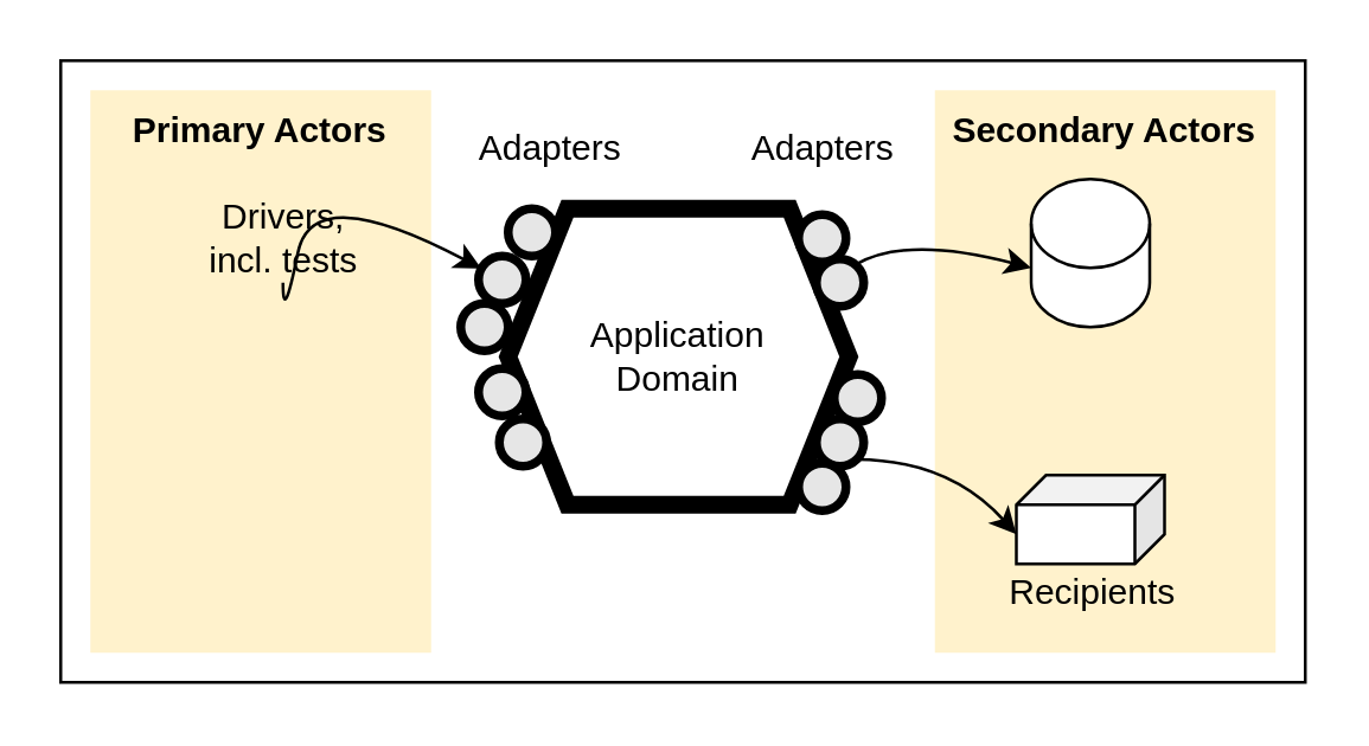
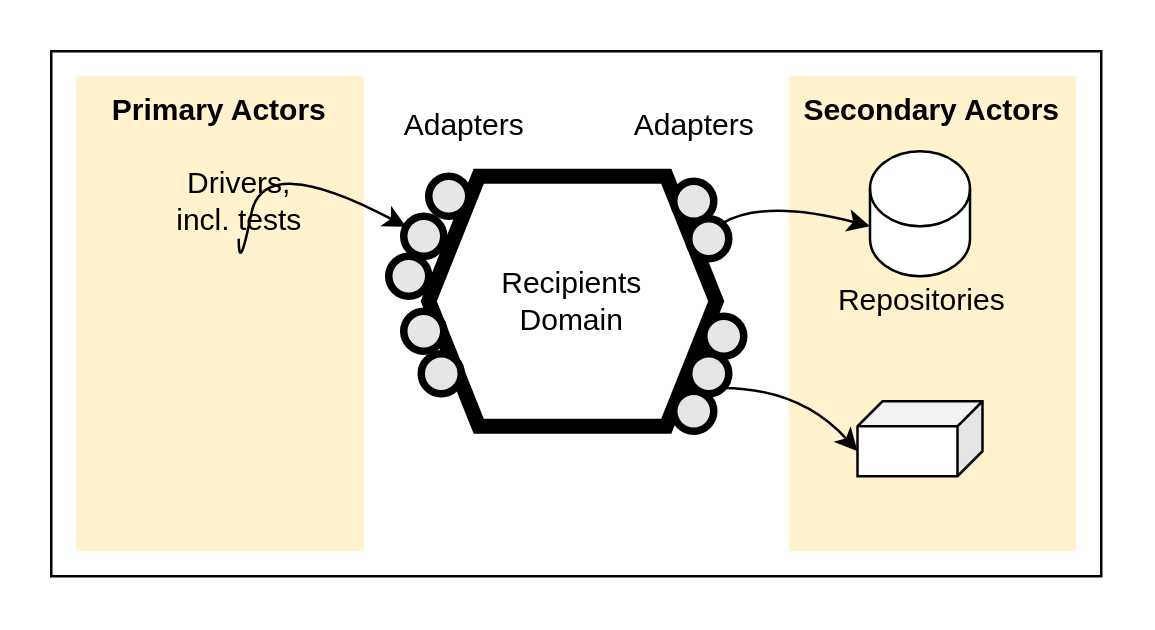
  <mxCell id="0" />
  <mxCell id="1" parent="0" />
  <mxCell id="2" value="" style="rounded=0;whiteSpace=wrap;html=1;fontFamily=Arial;fontSize=12;strokeWidth=1;fillColor=none;" parent="1" vertex="1"><mxGeometry x="20" y="20" width="420" height="210" as="geometry" /></mxCell>
  <mxCell id="3" value="&lt;span style=&quot;font-weight: 700&quot;&gt;Secondary Actors&lt;/span&gt;" style="rounded=0;whiteSpace=wrap;html=1;fontFamily=Arial;fontSize=12;fillColor=#fff2cc;strokeColor=none;verticalAlign=top;" parent="1" vertex="1"><mxGeometry x="315" y="30" width="115" height="190" as="geometry" /></mxCell>
  <mxCell id="4" value="&lt;span style=&quot;font-weight: 700&quot;&gt;Primary Actors&lt;/span&gt;" style="rounded=0;whiteSpace=wrap;html=1;fontFamily=Arial;fontSize=12;fillColor=#fff2cc;strokeColor=none;verticalAlign=top;" parent="1" vertex="1"><mxGeometry x="30" y="30" width="115" height="190" as="geometry" /></mxCell>
- <mxCell id="5" value="Application&lt;br&gt;Domain" style="shape=hexagon;perimeter=hexagonPerimeter2;whiteSpace=wrap;html=1;fixedSize=1;fontFamily=Arial;strokeWidth=6;" parent="1" vertex="1"><mxGeometry x="171" y="70" width="115" height="100" as="geometry" /></mxCell>
+ <mxCell id="5" value="Recipients&lt;br&gt;Domain" style="shape=hexagon;perimeter=hexagonPerimeter2;whiteSpace=wrap;html=1;fixedSize=1;fontFamily=Arial;strokeWidth=6;" parent="1" vertex="1"><mxGeometry x="171" y="70" width="115" height="100" as="geometry" /></mxCell>
  <mxCell id="6" value="Drivers,&lt;br&gt;incl. tests" style="text;html=1;resizable=0;autosize=1;align=center;verticalAlign=middle;points=[];fillColor=none;strokeColor=none;rounded=0;fontFamily=Arial;" parent="1" vertex="1"><mxGeometry x="65" y="65" width="60" height="30" as="geometry" /></mxCell>
  <mxCell id="7" value="" style="curved=1;endArrow=classic;html=1;rounded=0;fontFamily=Arial;" parent="1" source="6" target="17" edge="1"><mxGeometry width="50" height="50" relative="1" as="geometry"><mxPoint x="35" y="120" as="sourcePoint" /><mxPoint x="85" y="70" as="targetPoint" /><Array as="points"><mxPoint x="95" y="110" /><mxPoint x="105" y="60" /></Array></mxGeometry></mxCell>
  <mxCell id="8" value="" style="curved=1;endArrow=none;html=1;rounded=0;entryX=0;entryY=1;entryDx=0;entryDy=0;exitX=0;exitY=0;exitDx=0;exitDy=30;exitPerimeter=0;startArrow=classic;startFill=1;endFill=0;fontFamily=Arial;" parent="1" source="10" target="22" edge="1"><mxGeometry width="50" height="50" relative="1" as="geometry"><mxPoint x="300" y="140" as="sourcePoint" /><mxPoint x="350" y="90" as="targetPoint" /><Array as="points"><mxPoint x="290" y="75" /></Array></mxGeometry></mxCell>
  <mxCell id="9" value="" style="group;fontFamily=Arial;" parent="1" vertex="1" connectable="0"><mxGeometry x="327.5" y="60" width="80" height="80" as="geometry" /></mxCell>
  <mxCell id="10" value="" style="shape=cylinder3;whiteSpace=wrap;html=1;boundedLbl=1;backgroundOutline=1;size=15;fontFamily=Arial;" parent="9" vertex="1"><mxGeometry x="20" width="40" height="50" as="geometry" /></mxCell>
+ <mxCell id="11" value="Repositories" style="text;html=1;resizable=0;autosize=1;align=center;verticalAlign=middle;points=[];fillColor=none;strokeColor=none;rounded=0;fontFamily=Arial;" parent="9" vertex="1"><mxGeometry y="50" width="80" height="20" as="geometry" /></mxCell>
  <mxCell id="12" value="" style="curved=1;endArrow=classic;html=1;rounded=0;fontFamily=Arial;entryX=0;entryY=0;entryDx=50;entryDy=20;entryPerimeter=0;exitX=1;exitY=1;exitDx=0;exitDy=0;" parent="1" source="24" target="14" edge="1"><mxGeometry width="50" height="50" relative="1" as="geometry"><mxPoint x="230" y="280" as="sourcePoint" /><mxPoint x="280" y="230" as="targetPoint" /><Array as="points"><mxPoint x="320" y="155" /></Array></mxGeometry></mxCell>
  <mxCell id="13" value="" style="group;fontFamily=Arial;" parent="1" vertex="1" connectable="0"><mxGeometry x="332.5" y="160" width="70" height="50" as="geometry" /></mxCell>
  <mxCell id="14" value="" style="shape=cube;whiteSpace=wrap;html=1;boundedLbl=1;backgroundOutline=1;darkOpacity=0.05;darkOpacity2=0.1;fontFamily=Arial;rotation=0;flipH=1;flipV=0;size=10;" parent="13" vertex="1"><mxGeometry x="10" width="50" height="30" as="geometry" /></mxCell>
- <mxCell id="15" value="Recipients" style="text;html=1;resizable=0;autosize=1;align=center;verticalAlign=middle;points=[];fillColor=none;strokeColor=none;rounded=0;fontFamily=Arial;" parent="13" vertex="1"><mxGeometry y="30" width="70" height="20" as="geometry" /></mxCell>
  <mxCell id="16" value="" style="ellipse;whiteSpace=wrap;html=1;aspect=fixed;fontFamily=Arial;fontSize=12;strokeWidth=3;fillColor=#E6E6E6;" parent="1" vertex="1"><mxGeometry x="171" y="70" width="16" height="16" as="geometry" /></mxCell>
  <mxCell id="17" value="" style="ellipse;whiteSpace=wrap;html=1;aspect=fixed;fontFamily=Arial;fontSize=12;strokeWidth=3;fillColor=#E6E6E6;" parent="1" vertex="1"><mxGeometry x="161" y="86" width="16" height="16" as="geometry" /></mxCell>
  <mxCell id="18" value="" style="ellipse;whiteSpace=wrap;html=1;aspect=fixed;fontFamily=Arial;fontSize=12;strokeWidth=3;fillColor=#E6E6E6;" parent="1" vertex="1"><mxGeometry x="155" y="102" width="16" height="16" as="geometry" /></mxCell>
  <mxCell id="19" value="" style="ellipse;whiteSpace=wrap;html=1;aspect=fixed;fontFamily=Arial;fontSize=12;strokeWidth=3;fillColor=#E6E6E6;" parent="1" vertex="1"><mxGeometry x="161" y="124" width="16" height="16" as="geometry" /></mxCell>
  <mxCell id="20" value="" style="ellipse;whiteSpace=wrap;html=1;aspect=fixed;fontFamily=Arial;fontSize=12;strokeWidth=3;fillColor=#E6E6E6;" parent="1" vertex="1"><mxGeometry x="168" y="141" width="16" height="16" as="geometry" /></mxCell>
  <mxCell id="21" value="" style="ellipse;whiteSpace=wrap;html=1;aspect=fixed;fontFamily=Arial;fontSize=12;strokeWidth=3;fillColor=#E6E6E6;" parent="1" vertex="1"><mxGeometry x="269" y="72" width="16" height="16" as="geometry" /></mxCell>
  <mxCell id="22" value="" style="ellipse;whiteSpace=wrap;html=1;aspect=fixed;fontFamily=Arial;fontSize=12;strokeWidth=3;fillColor=#E6E6E6;" parent="1" vertex="1"><mxGeometry x="275" y="87" width="16" height="16" as="geometry" /></mxCell>
  <mxCell id="23" value="" style="ellipse;whiteSpace=wrap;html=1;aspect=fixed;fontFamily=Arial;fontSize=12;strokeWidth=3;fillColor=#E6E6E6;" parent="1" vertex="1"><mxGeometry x="281" y="126" width="16" height="16" as="geometry" /></mxCell>
  <mxCell id="24" value="" style="ellipse;whiteSpace=wrap;html=1;aspect=fixed;fontFamily=Arial;fontSize=12;strokeWidth=3;fillColor=#E6E6E6;" parent="1" vertex="1"><mxGeometry x="275" y="141" width="16" height="16" as="geometry" /></mxCell>
  <mxCell id="25" value="" style="ellipse;whiteSpace=wrap;html=1;aspect=fixed;fontFamily=Arial;fontSize=12;strokeWidth=3;fillColor=#E6E6E6;" parent="1" vertex="1"><mxGeometry x="269" y="156" width="16" height="16" as="geometry" /></mxCell>
  <mxCell id="26" value="Adapters" style="text;html=1;resizable=0;autosize=1;align=center;verticalAlign=middle;points=[];fillColor=none;strokeColor=none;rounded=0;fontFamily=Arial;fontSize=12;" parent="1" vertex="1"><mxGeometry x="247" y="40" width="60" height="20" as="geometry" /></mxCell>
  <mxCell id="27" value="Adapters" style="text;html=1;resizable=0;autosize=1;align=center;verticalAlign=middle;points=[];fillColor=none;strokeColor=none;rounded=0;fontFamily=Arial;fontSize=12;" parent="1" vertex="1"><mxGeometry x="155" y="40" width="60" height="20" as="geometry" /></mxCell>
